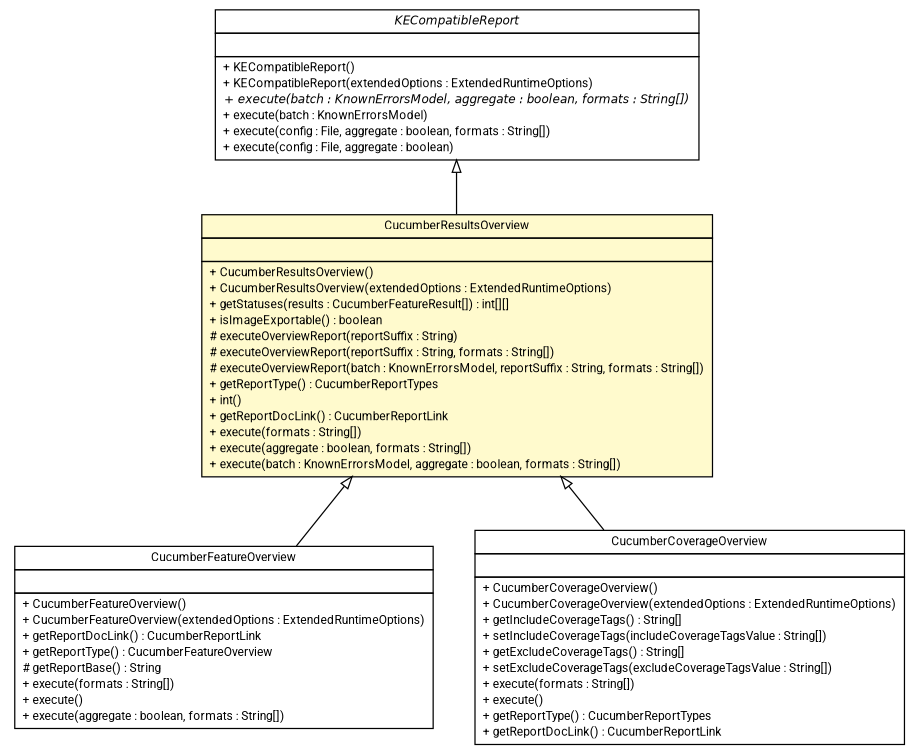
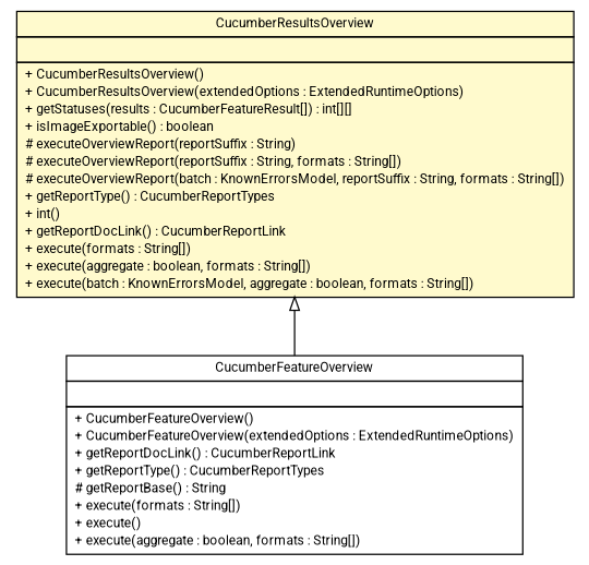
  digraph {
    fontname=Roboto
    nodesep=0.25
    ranksep=0.5
    node [fontcolor=black fontname=Roboto fontsize=10.0 shape=plaintext]
    edge [arrowtail=empty dir=back fontname=Roboto fontsize=10 headport=p labelfontname=Helvetica labelfontsize=10 tailport=p]
    n1 [label=<<table title="com.github.mkolisnyk.cucumber.reporting.CucumberResultsOverview" border="0" cellborder="1" cellspacing="0" cellpadding="2" port="p" bgcolor="lemonChiffon" href="./CucumberResultsOverview.html"> 		<tr><td><table border="0" cellspacing="0" cellpadding="1"> <tr><td align="center" balign="center"> CucumberResultsOverview </td></tr> 		</table></td></tr> 		<tr><td><table border="0" cellspacing="0" cellpadding="1"> <tr><td align="left" balign="left">  </td></tr> 		</table></td></tr> 		<tr><td><table border="0" cellspacing="0" cellpadding="1"> <tr><td align="left" balign="left"> + CucumberResultsOverview() </td></tr> <tr><td align="left" balign="left"> + CucumberResultsOverview(extendedOptions : ExtendedRuntimeOptions) </td></tr> <tr><td align="left" balign="left"> + getStatuses(results : CucumberFeatureResult[]) : int[][] </td></tr> <tr><td align="left" balign="left"> + isImageExportable() : boolean </td></tr> <tr><td align="left" balign="left"> # executeOverviewReport(reportSuffix : String) </td></tr> <tr><td align="left" balign="left"> # executeOverviewReport(reportSuffix : String, formats : String[]) </td></tr> <tr><td align="left" balign="left"> # executeOverviewReport(batch : KnownErrorsModel, reportSuffix : String, formats : String[]) </td></tr> <tr><td align="left" balign="left"> + getReportType() : CucumberReportTypes </td></tr> <tr><td align="left" balign="left"> + int() </td></tr> <tr><td align="left" balign="left"> + getReportDocLink() : CucumberReportLink </td></tr> <tr><td align="left" balign="left"> + execute(formats : String[]) </td></tr> <tr><td align="left" balign="left"> + execute(aggregate : boolean, formats : String[]) </td></tr> <tr><td align="left" balign="left"> + execute(batch : KnownErrorsModel, aggregate : boolean, formats : String[]) </td></tr> 		</table></td></tr> 		</table>>]
-   n2 [label=<<table title="com.github.mkolisnyk.cucumber.reporting.CucumberFeatureOverview" border="0" cellborder="1" cellspacing="0" cellpadding="2" port="p" href="./CucumberFeatureOverview.html"> 		<tr><td><table border="0" cellspacing="0" cellpadding="1"> <tr><td align="center" balign="center"> CucumberFeatureOverview </td></tr> 		</table></td></tr> 		<tr><td><table border="0" cellspacing="0" cellpadding="1"> <tr><td align="left" balign="left">  </td></tr> 		</table></td></tr> 		<tr><td><table border="0" cellspacing="0" cellpadding="1"> <tr><td align="left" balign="left"> + CucumberFeatureOverview() </td></tr> <tr><td align="left" balign="left"> + CucumberFeatureOverview(extendedOptions : ExtendedRuntimeOptions) </td></tr> <tr><td align="left" balign="left"> + getReportDocLink() : CucumberReportLink </td></tr> <tr><td align="left" balign="left"> + getReportType() : CucumberFeatureOverview </td></tr> <tr><td align="left" balign="left"> # getReportBase() : String </td></tr> <tr><td align="left" balign="left"> + execute(formats : String[]) </td></tr> <tr><td align="left" balign="left"> + execute() </td></tr> <tr><td align="left" balign="left"> + execute(aggregate : boolean, formats : String[]) </td></tr> 		</table></td></tr> 		</table>>]
-   n3 [label=<<table title="com.github.mkolisnyk.cucumber.reporting.CucumberCoverageOverview" border="0" cellborder="1" cellspacing="0" cellpadding="2" port="p" href="./CucumberCoverageOverview.html"> 		<tr><td><table border="0" cellspacing="0" cellpadding="1"> <tr><td align="center" balign="center"> CucumberCoverageOverview </td></tr> 		</table></td></tr> 		<tr><td><table border="0" cellspacing="0" cellpadding="1"> <tr><td align="left" balign="left">  </td></tr> 		</table></td></tr> 		<tr><td><table border="0" cellspacing="0" cellpadding="1"> <tr><td align="left" balign="left"> + CucumberCoverageOverview() </td></tr> <tr><td align="left" balign="left"> + CucumberCoverageOverview(extendedOptions : ExtendedRuntimeOptions) </td></tr> <tr><td align="left" balign="left"> + getIncludeCoverageTags() : String[] </td></tr> <tr><td align="left" balign="left"> + setIncludeCoverageTags(includeCoverageTagsValue : String[]) </td></tr> <tr><td align="left" balign="left"> + getExcludeCoverageTags() : String[] </td></tr> <tr><td align="left" balign="left"> + setExcludeCoverageTags(excludeCoverageTagsValue : String[]) </td></tr> <tr><td align="left" balign="left"> + execute(formats : String[]) </td></tr> <tr><td align="left" balign="left"> + execute() </td></tr> <tr><td align="left" balign="left"> + getReportType() : CucumberReportTypes </td></tr> <tr><td align="left" balign="left"> + getReportDocLink() : CucumberReportLink </td></tr> 		</table></td></tr> 		</table>>]
-   n4 [label=<<table title="com.github.mkolisnyk.cucumber.reporting.interfaces.KECompatibleReport" border="0" cellborder="1" cellspacing="0" cellpadding="2" port="p" href="./interfaces/KECompatibleReport.html"> 		<tr><td><table border="0" cellspacing="0" cellpadding="1"> <tr><td align="center" balign="center"><font face="Helvetica-Oblique"> KECompatibleReport </font></td></tr> 		</table></td></tr> 		<tr><td><table border="0" cellspacing="0" cellpadding="1"> <tr><td align="left" balign="left">  </td></tr> 		</table></td></tr> 		<tr><td><table border="0" cellspacing="0" cellpadding="1"> <tr><td align="left" balign="left"> + KECompatibleReport() </td></tr> <tr><td align="left" balign="left"> + KECompatibleReport(extendedOptions : ExtendedRuntimeOptions) </td></tr> <tr><td align="left" balign="left"><font face="Helvetica-Oblique" point-size="10.0"> + execute(batch : KnownErrorsModel, aggregate : boolean, formats : String[]) </font></td></tr> <tr><td align="left" balign="left"> + execute(batch : KnownErrorsModel) </td></tr> <tr><td align="left" balign="left"> + execute(config : File, aggregate : boolean, formats : String[]) </td></tr> <tr><td align="left" balign="left"> + execute(config : File, aggregate : boolean) </td></tr> 		</table></td></tr> 		</table>>]
+   n2 [label=<<table title="com.github.mkolisnyk.cucumber.reporting.CucumberFeatureOverview" border="0" cellborder="1" cellspacing="0" cellpadding="2" port="p" href="./CucumberFeatureOverview.html"> 		<tr><td><table border="0" cellspacing="0" cellpadding="1"> <tr><td align="center" balign="center"> CucumberFeatureOverview </td></tr> 		</table></td></tr> 		<tr><td><table border="0" cellspacing="0" cellpadding="1"> <tr><td align="left" balign="left">  </td></tr> 		</table></td></tr> 		<tr><td><table border="0" cellspacing="0" cellpadding="1"> <tr><td align="left" balign="left"> + CucumberFeatureOverview() </td></tr> <tr><td align="left" balign="left"> + CucumberFeatureOverview(extendedOptions : ExtendedRuntimeOptions) </td></tr> <tr><td align="left" balign="left"> + getReportDocLink() : CucumberReportLink </td></tr> <tr><td align="left" balign="left"> + getReportType() : CucumberReportTypes </td></tr> <tr><td align="left" balign="left"> # getReportBase() : String </td></tr> <tr><td align="left" balign="left"> + execute(formats : String[]) </td></tr> <tr><td align="left" balign="left"> + execute() </td></tr> <tr><td align="left" balign="left"> + execute(aggregate : boolean, formats : String[]) </td></tr> 		</table></td></tr> 		</table>>]
    n1 -> n2
-   n1 -> n3
-   n4 -> n1
  }
